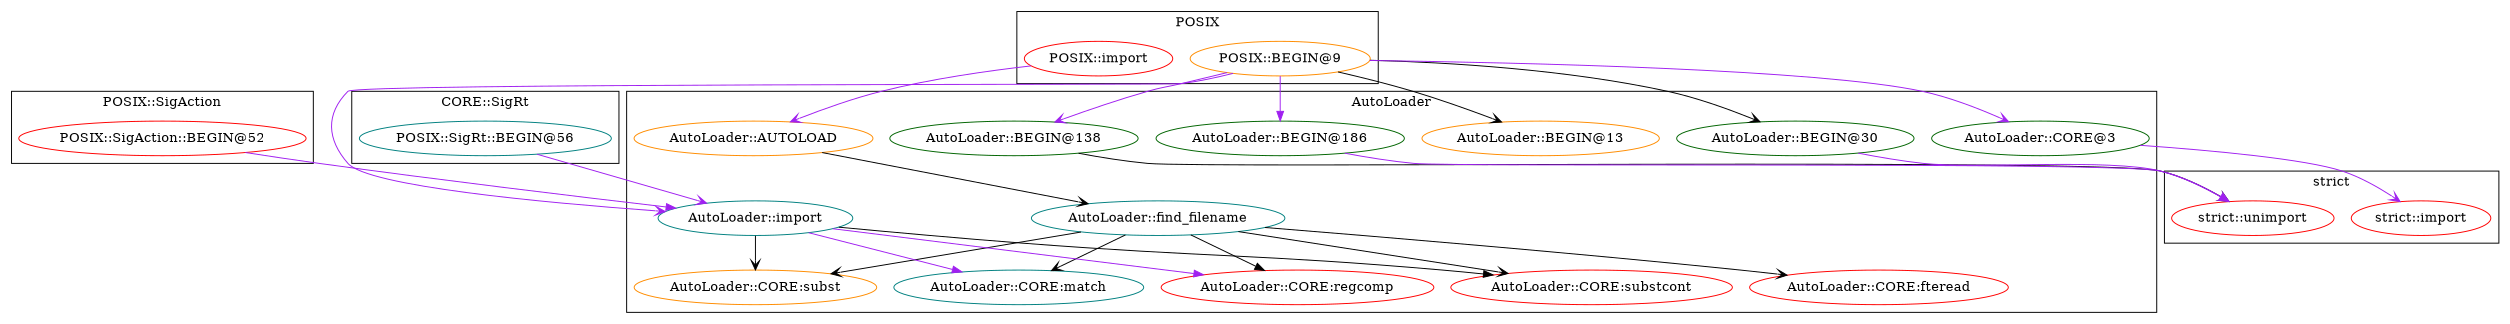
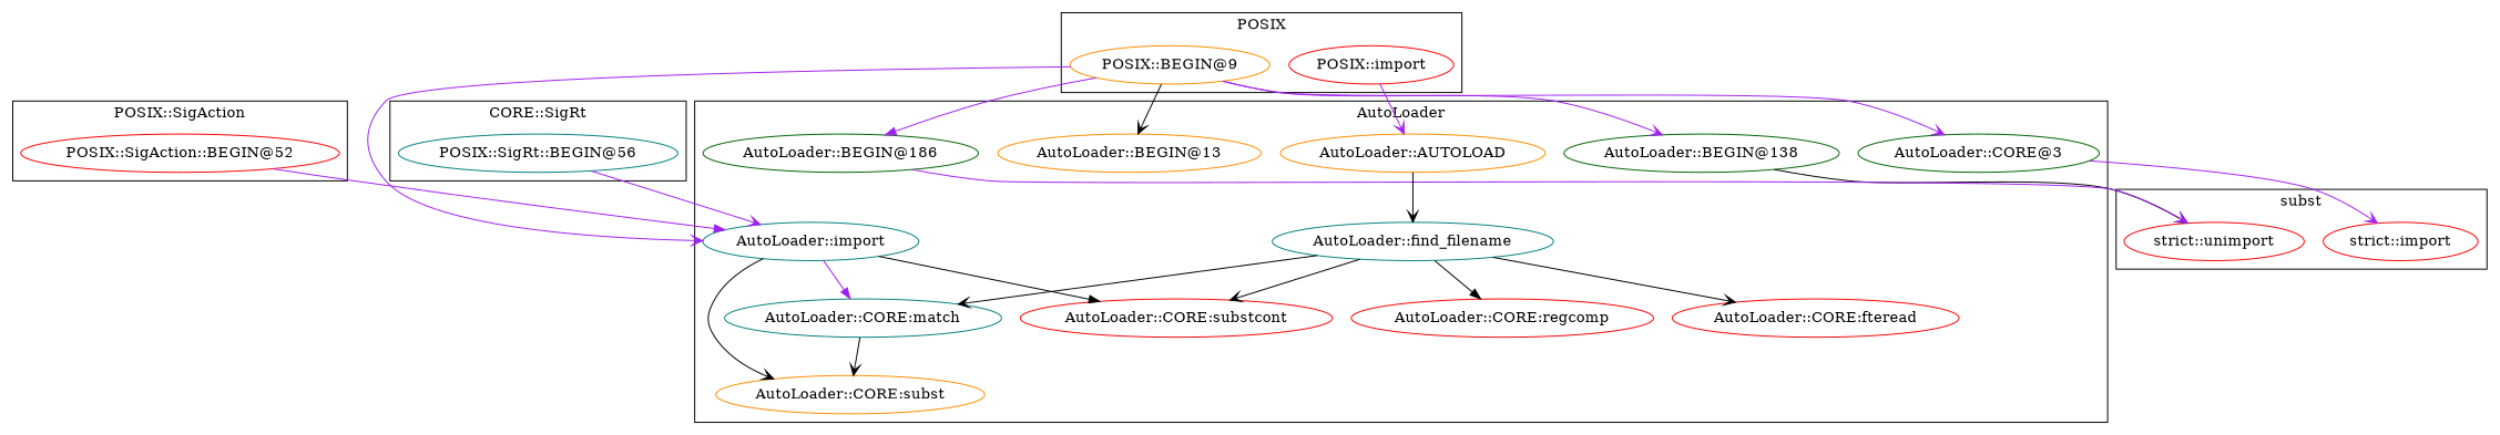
  digraph {
    node [color=red]
    edge [arrowhead=vee color=purple]
    "POSIX::SigAction::BEGIN@52"
    "strict::import"
    "strict::unimport"
    "POSIX::import"
    "POSIX::BEGIN@9" [color=darkorange]
    "POSIX::SigRt::BEGIN@56" [color=teal]
    "AutoLoader::BEGIN@138" [color=darkgreen]
    "AutoLoader::find_filename" [color=teal]
    "AutoLoader::CORE:substcont"
    "AutoLoader::BEGIN@186" [color=darkgreen]
    "AutoLoader::CORE:subst" [color=darkorange]
    "AutoLoader::AUTOLOAD" [color=darkorange]
    "AutoLoader::CORE:match" [color=teal]
    "AutoLoader::CORE:fteread"
-   "AutoLoader::BEGIN@30" [color=darkgreen]
    "AutoLoader::import" [color=teal]
    "AutoLoader::CORE:regcomp"
    n18 [color=darkgreen label="AutoLoader::CORE@3"]
    "AutoLoader::BEGIN@13" [color=darkorange]
    subgraph cluster_1 {
      label="POSIX::SigAction"
      "POSIX::SigAction::BEGIN@52"
    }
    subgraph cluster_2 {
-     label="strict"
+     label=subst
      "strict::import"
      "strict::unimport"
    }
    subgraph cluster_3 {
      label=POSIX
      "POSIX::import"
      "POSIX::BEGIN@9"
    }
    subgraph cluster_4 {
      label="CORE::SigRt"
      "POSIX::SigRt::BEGIN@56"
    }
    subgraph cluster_5 {
      label=AutoLoader
      "AutoLoader::BEGIN@138"
      "AutoLoader::find_filename"
      "AutoLoader::CORE:substcont"
      "AutoLoader::BEGIN@186"
      "AutoLoader::CORE:subst"
      "AutoLoader::AUTOLOAD"
      "AutoLoader::CORE:match"
      "AutoLoader::CORE:fteread"
-     "AutoLoader::BEGIN@30"
      "AutoLoader::import"
      "AutoLoader::CORE:regcomp"
      n18
      "AutoLoader::BEGIN@13"
    }
    "POSIX::SigAction::BEGIN@52" -> "AutoLoader::import" [arrowhead=normal]
    "POSIX::import" -> "AutoLoader::AUTOLOAD"
    "POSIX::BEGIN@9" -> "AutoLoader::BEGIN@138"
    "POSIX::BEGIN@9" -> "AutoLoader::BEGIN@186" [arrowhead=normal]
-   "POSIX::BEGIN@9" -> "AutoLoader::BEGIN@30" [color=black]
    "POSIX::BEGIN@9" -> "AutoLoader::import"
    "POSIX::BEGIN@9" -> n18
    "POSIX::BEGIN@9" -> "AutoLoader::BEGIN@13" [color=black]
    "POSIX::SigRt::BEGIN@56" -> "AutoLoader::import"
    "AutoLoader::BEGIN@138" -> "strict::unimport" [color=black]
    "AutoLoader::find_filename" -> "AutoLoader::CORE:substcont" [color=black]
-   "AutoLoader::find_filename" -> "AutoLoader::CORE:subst" [color=black]
+   "AutoLoader::CORE:match" -> "AutoLoader::CORE:subst" [color=black]
    "AutoLoader::find_filename" -> "AutoLoader::CORE:match" [color=black]
    "AutoLoader::find_filename" -> "AutoLoader::CORE:fteread" [color=black]
    "AutoLoader::find_filename" -> "AutoLoader::CORE:regcomp" [arrowhead=normal color=black]
    "AutoLoader::BEGIN@186" -> "strict::unimport"
    "AutoLoader::AUTOLOAD" -> "AutoLoader::find_filename" [color=black]
-   "AutoLoader::BEGIN@30" -> "strict::unimport" [arrowhead=normal]
    "AutoLoader::import" -> "AutoLoader::CORE:substcont" [arrowhead=normal color=black]
    "AutoLoader::import" -> "AutoLoader::CORE:subst" [color=black]
    "AutoLoader::import" -> "AutoLoader::CORE:match" [arrowhead=normal]
-   "AutoLoader::import" -> "AutoLoader::CORE:regcomp" [arrowhead=normal]
    n18 -> "strict::import"
  }
